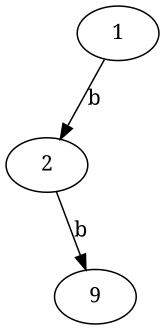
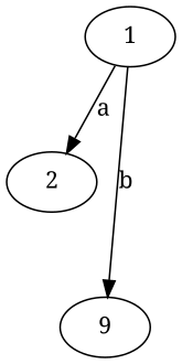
  digraph {
    fontname="Noto Serif"
    node [fontname="Noto Serif"]
    edge [fontname="Noto Serif"]
    1
    2
    n3 [label=9]
-   1 -> 2 [label=b]
-   2 -> n3 [label=b]
+   1 -> 2 [label=a]
+   1 -> n3 [label=b]
  }
